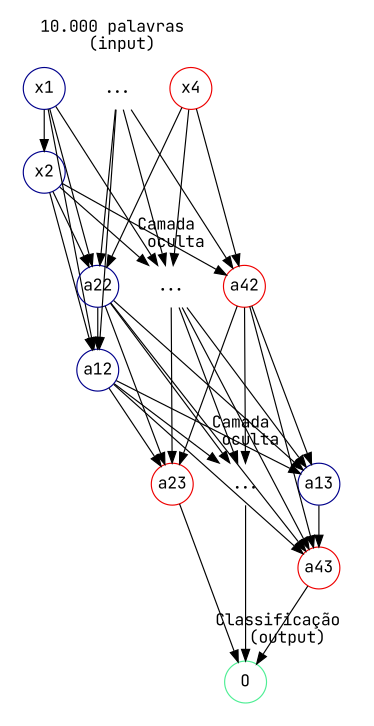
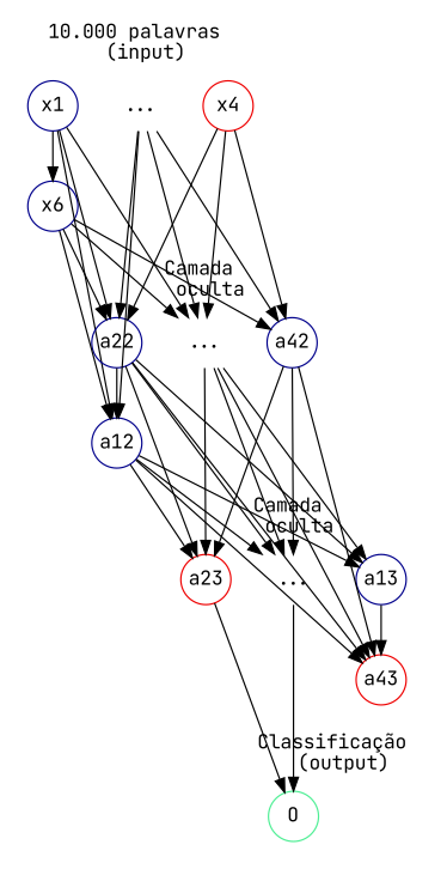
  digraph {
    fontname="JetBrains Mono"
    rankdir=TB
    splines=line
    node [color=blue4 fixedsize=true fontname="JetBrains Mono" shape=circle style=solid]
    edge [fontname="JetBrains Mono"]
    x1
-   x2
+   x2 [label=x6]
    n3 [label="..." shape=none]
    x4 [color=red2]
    a12
    a22
    n7 [color=red2 label="..." shape=none]
-   a42 [color=red2]
+   a42
    a13
    a23 [color=red2]
    n11 [color=red2 label="..." shape=none]
    a43 [color=red2]
    O [color=seagreen2]
    subgraph cluster_1 {
      color=white
      label="10.000 palavras \n (input)"
      x1
      x2
      n3
      x4
    }
    subgraph cluster_2 {
      color=white
      label="Camada \n oculta"
      a12
      a22
      n7
      a42
    }
    subgraph cluster_3 {
      color=white
      label="Camada \n oculta"
      a13
      a23
      n11
      a43
    }
    subgraph cluster_4 {
      color=white
      label="Classificação \n (output)"
      O
    }
    x1 -> x2
    x1 -> a12
    x1 -> a22
    x1 -> n7
    x2 -> a12
    x2 -> a22
    x2 -> n7
    x2 -> a42
    n3 -> a12
    n3 -> a22
    n3 -> n7
    n3 -> a42
    x4 -> a22
    x4 -> n7
    x4 -> a42
    a12 -> a13
    a12 -> a23
    a12 -> n11
    a12 -> a43
    a22 -> a12
    a22 -> a13
    a22 -> a23
    a22 -> n11
    a22 -> a43
    n7 -> a13
    n7 -> a23
    n7 -> n11
    n7 -> a43
-   a42 -> a13
    a42 -> a23
    a42 -> n11
    a42 -> a43
    a13 -> a43
    a23 -> O
    n11 -> O
-   a43 -> O
  }
